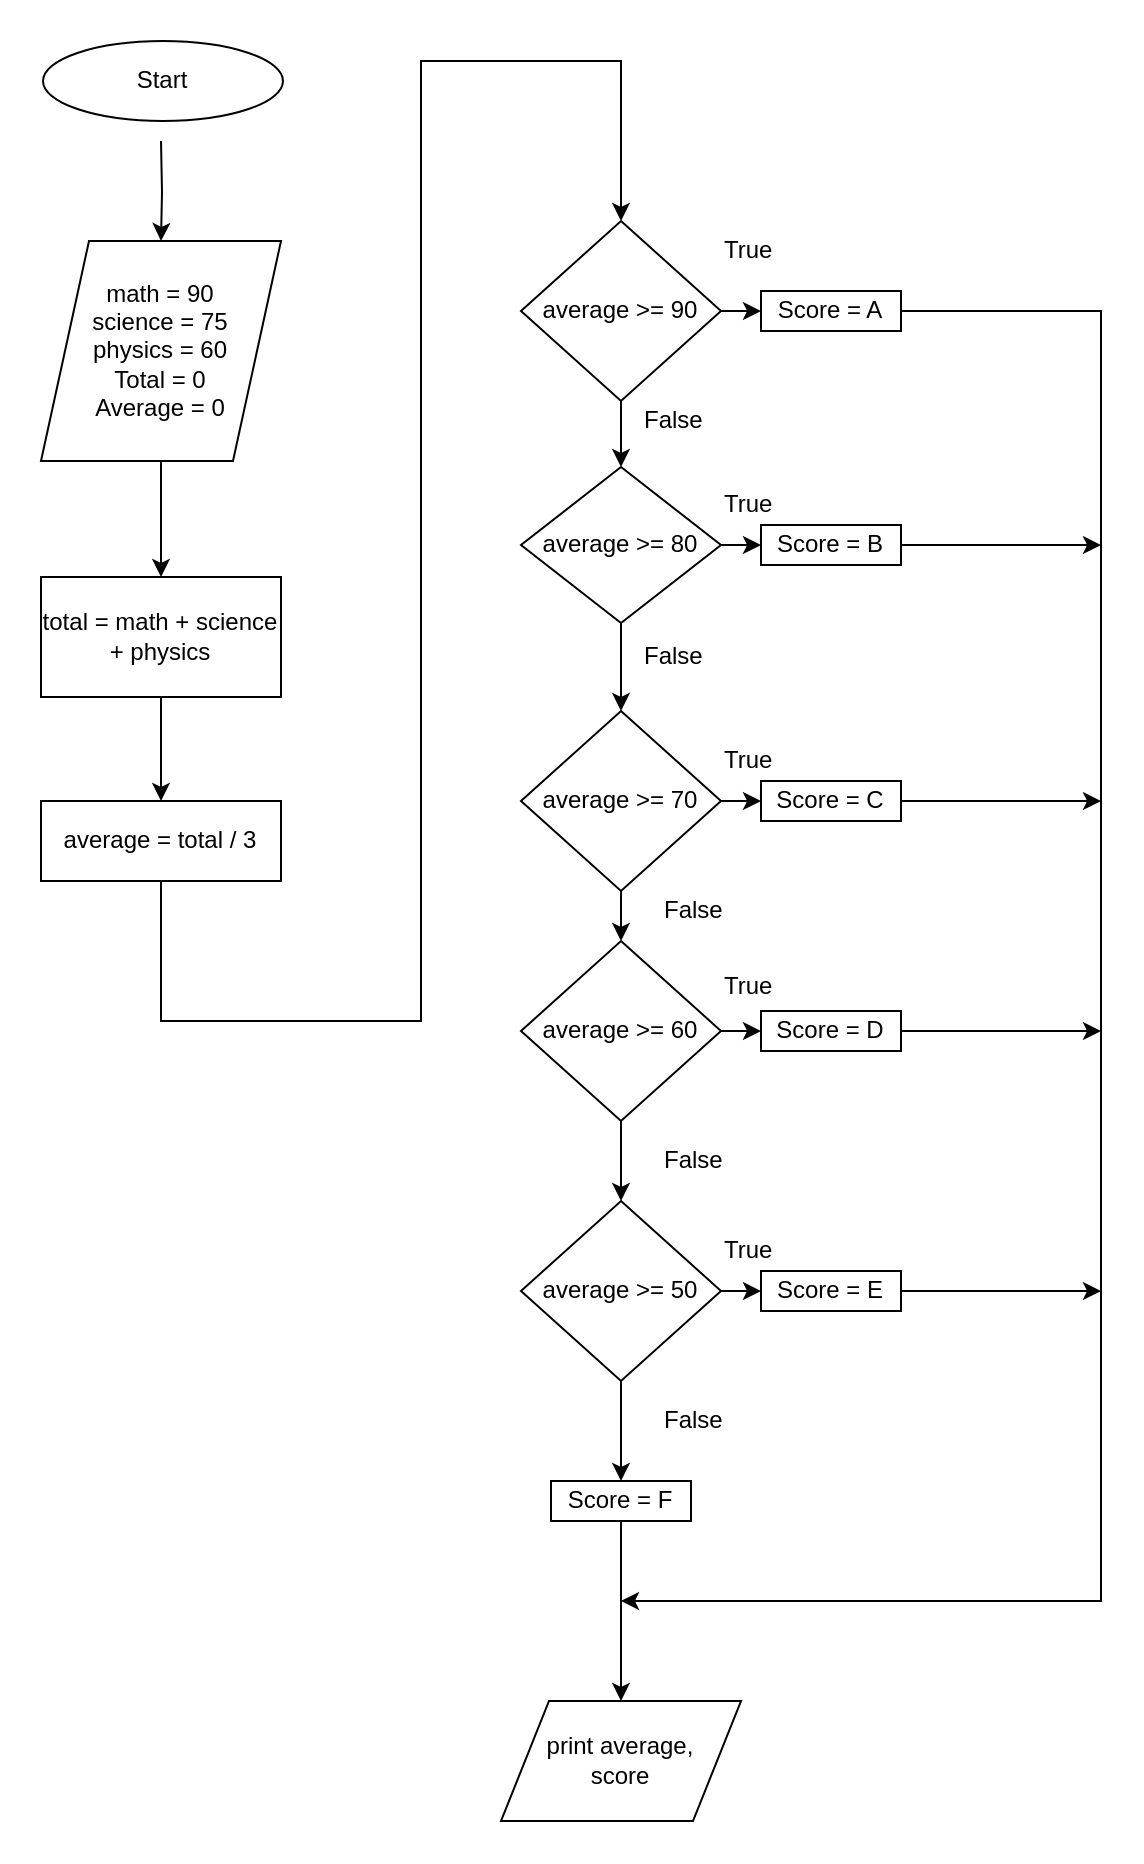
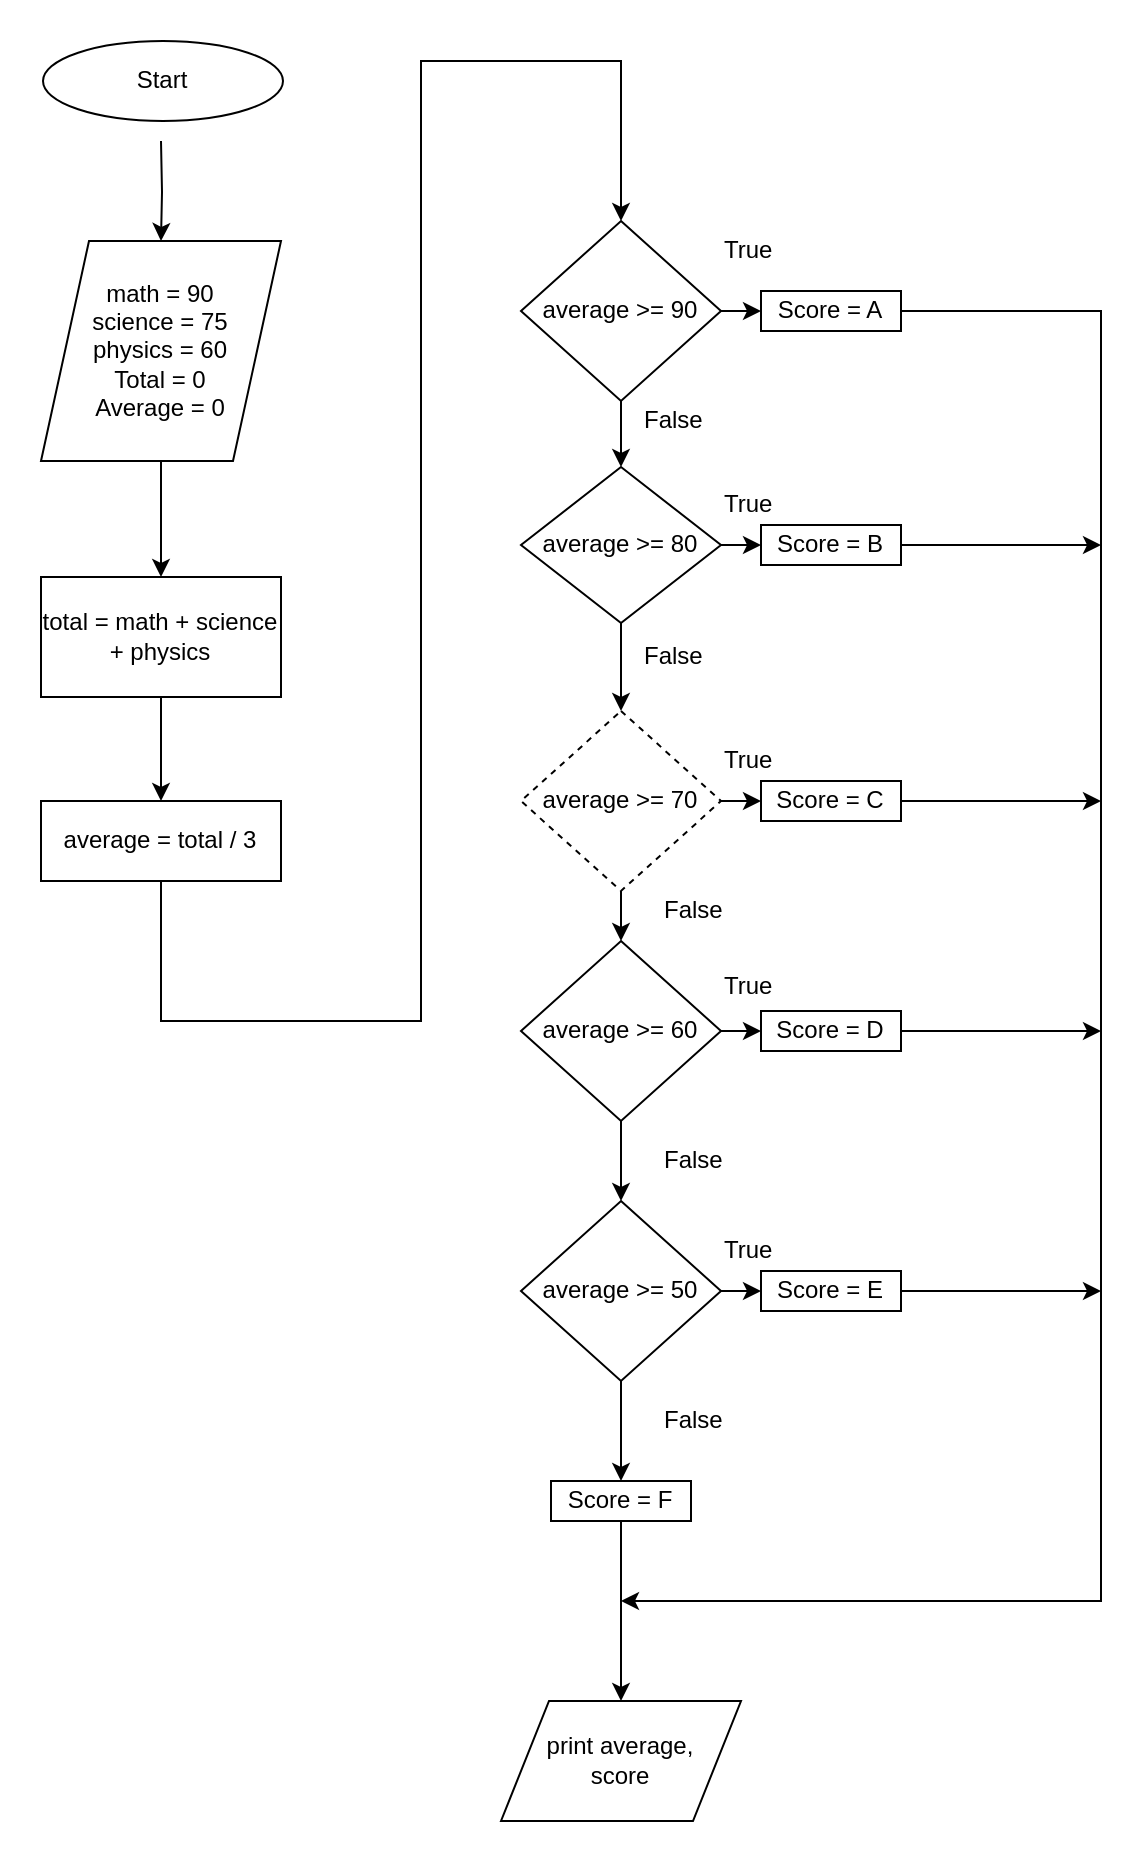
  <mxCell id="0" />
  <mxCell id="1" parent="0" />
  <mxCell id="2" style="edgeStyle=orthogonalEdgeStyle;rounded=0;orthogonalLoop=1;jettySize=auto;html=1;exitX=0.5;exitY=1;exitDx=0;exitDy=0;entryX=0.5;entryY=0;entryDx=0;entryDy=0;" edge="1" parent="1" target="4"><mxGeometry relative="1" as="geometry"><mxPoint x="80" y="70" as="sourcePoint" /></mxGeometry></mxCell>
  <mxCell id="3" style="edgeStyle=orthogonalEdgeStyle;rounded=0;orthogonalLoop=1;jettySize=auto;html=1;exitX=0.5;exitY=1;exitDx=0;exitDy=0;entryX=0.5;entryY=0;entryDx=0;entryDy=0;" edge="1" parent="1" source="4" target="6"><mxGeometry relative="1" as="geometry" /></mxCell>
  <mxCell id="4" value="math = 90&lt;br&gt;science = 75&lt;br&gt;physics = 60&lt;br&gt;Total = 0&lt;br&gt;Average = 0&lt;br&gt;" style="shape=parallelogram;perimeter=parallelogramPerimeter;whiteSpace=wrap;html=1;" vertex="1" parent="1"><mxGeometry x="20" y="120" width="120" height="110" as="geometry" /></mxCell>
  <mxCell id="5" style="edgeStyle=orthogonalEdgeStyle;rounded=0;orthogonalLoop=1;jettySize=auto;html=1;exitX=0.5;exitY=1;exitDx=0;exitDy=0;entryX=0.5;entryY=0;entryDx=0;entryDy=0;" edge="1" parent="1" source="6" target="9"><mxGeometry relative="1" as="geometry" /></mxCell>
  <mxCell id="6" value="total = math + science + physics" style="rounded=0;whiteSpace=wrap;html=1;" vertex="1" parent="1"><mxGeometry x="20" y="288" width="120" height="60" as="geometry" /></mxCell>
  <mxCell id="7" value="print average, &lt;br&gt;score" style="shape=parallelogram;perimeter=parallelogramPerimeter;whiteSpace=wrap;html=1;" vertex="1" parent="1"><mxGeometry x="250" y="850" width="120" height="60" as="geometry" /></mxCell>
  <mxCell id="8" style="edgeStyle=orthogonalEdgeStyle;rounded=0;orthogonalLoop=1;jettySize=auto;html=1;entryX=0.5;entryY=0;entryDx=0;entryDy=0;" edge="1" parent="1" source="9" target="13"><mxGeometry relative="1" as="geometry"><mxPoint x="410" y="110" as="targetPoint" /><Array as="points"><mxPoint x="80" y="510" /><mxPoint x="210" y="510" /><mxPoint x="210" y="30" /><mxPoint x="310" y="30" /></Array></mxGeometry></mxCell>
  <mxCell id="9" value="average = total / 3" style="rounded=0;whiteSpace=wrap;html=1;" vertex="1" parent="1"><mxGeometry x="20" y="400" width="120" height="40" as="geometry" /></mxCell>
  <mxCell id="10" value="Start&lt;br&gt;" style="ellipse;whiteSpace=wrap;html=1;" vertex="1" parent="1"><mxGeometry x="21" width="120" height="40" as="geometry" y="20" /></mxCell>
  <mxCell id="11" style="edgeStyle=orthogonalEdgeStyle;rounded=0;orthogonalLoop=1;jettySize=auto;html=1;exitX=0.5;exitY=1;exitDx=0;exitDy=0;entryX=0.5;entryY=0;entryDx=0;entryDy=0;" edge="1" parent="1" source="13" target="25"><mxGeometry relative="1" as="geometry" /></mxCell>
  <mxCell id="12" style="edgeStyle=orthogonalEdgeStyle;rounded=0;orthogonalLoop=1;jettySize=auto;html=1;exitX=1;exitY=0.5;exitDx=0;exitDy=0;entryX=0;entryY=0.5;entryDx=0;entryDy=0;" edge="1" parent="1" source="13" target="32"><mxGeometry relative="1" as="geometry" /></mxCell>
  <mxCell id="13" value="average &amp;gt;= 90" style="rhombus;whiteSpace=wrap;html=1;" vertex="1" parent="1"><mxGeometry x="260" y="110" width="100" height="90" as="geometry" /></mxCell>
  <mxCell id="14" value="" style="edgeStyle=orthogonalEdgeStyle;rounded=0;orthogonalLoop=1;jettySize=auto;html=1;" edge="1" parent="1" source="16" target="19"><mxGeometry relative="1" as="geometry" /></mxCell>
  <mxCell id="15" style="edgeStyle=orthogonalEdgeStyle;rounded=0;orthogonalLoop=1;jettySize=auto;html=1;exitX=1;exitY=0.5;exitDx=0;exitDy=0;entryX=0;entryY=0.5;entryDx=0;entryDy=0;" edge="1" parent="1" source="16" target="40"><mxGeometry relative="1" as="geometry" /></mxCell>
  <mxCell id="16" value="average &amp;gt;= 60" style="rhombus;whiteSpace=wrap;html=1;" vertex="1" parent="1"><mxGeometry x="260" y="470" width="100" height="90" as="geometry" /></mxCell>
  <mxCell id="17" style="edgeStyle=orthogonalEdgeStyle;rounded=0;orthogonalLoop=1;jettySize=auto;html=1;exitX=0.5;exitY=1;exitDx=0;exitDy=0;" edge="1" parent="1" source="19"><mxGeometry relative="1" as="geometry"><mxPoint x="310" y="740" as="targetPoint" /></mxGeometry></mxCell>
  <mxCell id="18" style="edgeStyle=orthogonalEdgeStyle;rounded=0;orthogonalLoop=1;jettySize=auto;html=1;exitX=1;exitY=0.5;exitDx=0;exitDy=0;entryX=0;entryY=0.5;entryDx=0;entryDy=0;" edge="1" parent="1" source="19" target="38"><mxGeometry relative="1" as="geometry" /></mxCell>
  <mxCell id="19" value="average &amp;gt;= 50" style="rhombus;whiteSpace=wrap;html=1;" vertex="1" parent="1"><mxGeometry x="260" y="600" width="100" height="90" as="geometry" /></mxCell>
  <mxCell id="20" style="edgeStyle=orthogonalEdgeStyle;rounded=0;orthogonalLoop=1;jettySize=auto;html=1;exitX=0.5;exitY=1;exitDx=0;exitDy=0;entryX=0.5;entryY=0;entryDx=0;entryDy=0;" edge="1" parent="1" source="22" target="16"><mxGeometry relative="1" as="geometry" /></mxCell>
  <mxCell id="21" style="edgeStyle=orthogonalEdgeStyle;rounded=0;orthogonalLoop=1;jettySize=auto;html=1;exitX=1;exitY=0.5;exitDx=0;exitDy=0;entryX=0;entryY=0.5;entryDx=0;entryDy=0;" edge="1" parent="1" source="22" target="36"><mxGeometry relative="1" as="geometry" /></mxCell>
- <mxCell id="22" value="average &amp;gt;= 70" style="rhombus;whiteSpace=wrap;html=1;" vertex="1" parent="1"><mxGeometry x="260" y="355" width="100" height="90" as="geometry" /></mxCell>
+ <mxCell id="22" value="average &amp;gt;= 70" style="rhombus;whiteSpace=wrap;html=1;dashed=1;" vertex="1" parent="1"><mxGeometry x="260" y="355" width="100" height="90" as="geometry" /></mxCell>
  <mxCell id="23" style="edgeStyle=orthogonalEdgeStyle;rounded=0;orthogonalLoop=1;jettySize=auto;html=1;exitX=0.5;exitY=1;exitDx=0;exitDy=0;entryX=0.5;entryY=0;entryDx=0;entryDy=0;" edge="1" parent="1" source="25" target="22"><mxGeometry relative="1" as="geometry" /></mxCell>
  <mxCell id="24" style="edgeStyle=orthogonalEdgeStyle;rounded=0;orthogonalLoop=1;jettySize=auto;html=1;exitX=1;exitY=0.5;exitDx=0;exitDy=0;entryX=0;entryY=0.5;entryDx=0;entryDy=0;" edge="1" parent="1" source="25" target="34"><mxGeometry relative="1" as="geometry" /></mxCell>
  <mxCell id="25" value="average &amp;gt;= 80" style="rhombus;whiteSpace=wrap;html=1;" vertex="1" parent="1"><mxGeometry x="260" y="233" width="100" height="78" as="geometry" /></mxCell>
  <mxCell id="26" value="False" style="text;html=1;resizable=0;points=[];autosize=1;align=left;verticalAlign=top;spacingTop=-4;" vertex="1" parent="1"><mxGeometry x="320" y="200" width="40" height="20" as="geometry" /></mxCell>
  <mxCell id="27" value="False" style="text;html=1;resizable=0;points=[];autosize=1;align=left;verticalAlign=top;spacingTop=-4;" vertex="1" parent="1"><mxGeometry x="330" y="570" width="40" height="20" as="geometry" /></mxCell>
  <mxCell id="28" value="False" style="text;html=1;resizable=0;points=[];autosize=1;align=left;verticalAlign=top;spacingTop=-4;" vertex="1" parent="1"><mxGeometry x="330" y="445" width="40" height="20" as="geometry" /></mxCell>
  <mxCell id="29" value="False" style="text;html=1;resizable=0;points=[];autosize=1;align=left;verticalAlign=top;spacingTop=-4;" vertex="1" parent="1"><mxGeometry x="320" y="318" width="40" height="20" as="geometry" /></mxCell>
  <mxCell id="30" value="False" style="text;html=1;resizable=0;points=[];autosize=1;align=left;verticalAlign=top;spacingTop=-4;" vertex="1" parent="1"><mxGeometry x="330" y="700" width="40" height="20" as="geometry" /></mxCell>
  <mxCell id="31" style="edgeStyle=orthogonalEdgeStyle;rounded=0;orthogonalLoop=1;jettySize=auto;html=1;" edge="1" parent="1" source="32"><mxGeometry relative="1" as="geometry"><mxPoint x="310" y="800" as="targetPoint" /><Array as="points"><mxPoint x="550" y="155" /><mxPoint x="550" y="800" /></Array></mxGeometry></mxCell>
  <mxCell id="32" value="Score = A" style="rounded=0;whiteSpace=wrap;html=1;" vertex="1" parent="1"><mxGeometry x="380" y="145" width="70" height="20" as="geometry" /></mxCell>
  <mxCell id="33" style="edgeStyle=orthogonalEdgeStyle;rounded=0;orthogonalLoop=1;jettySize=auto;html=1;" edge="1" parent="1" source="34"><mxGeometry relative="1" as="geometry"><mxPoint x="550" y="272" as="targetPoint" /></mxGeometry></mxCell>
  <mxCell id="34" value="Score = B" style="rounded=0;whiteSpace=wrap;html=1;" vertex="1" parent="1"><mxGeometry x="380" y="262" width="70" height="20" as="geometry" /></mxCell>
  <mxCell id="35" style="edgeStyle=orthogonalEdgeStyle;rounded=0;orthogonalLoop=1;jettySize=auto;html=1;" edge="1" parent="1" source="36"><mxGeometry relative="1" as="geometry"><mxPoint x="550" y="400" as="targetPoint" /></mxGeometry></mxCell>
  <mxCell id="36" value="Score = C" style="rounded=0;whiteSpace=wrap;html=1;" vertex="1" parent="1"><mxGeometry x="380" y="390" width="70" height="20" as="geometry" /></mxCell>
  <mxCell id="37" style="edgeStyle=orthogonalEdgeStyle;rounded=0;orthogonalLoop=1;jettySize=auto;html=1;" edge="1" parent="1" source="38"><mxGeometry relative="1" as="geometry"><mxPoint x="550" y="645" as="targetPoint" /></mxGeometry></mxCell>
  <mxCell id="38" value="Score = E" style="rounded=0;whiteSpace=wrap;html=1;" vertex="1" parent="1"><mxGeometry x="380" y="635" width="70" height="20" as="geometry" /></mxCell>
  <mxCell id="39" style="edgeStyle=orthogonalEdgeStyle;rounded=0;orthogonalLoop=1;jettySize=auto;html=1;" edge="1" parent="1" source="40"><mxGeometry relative="1" as="geometry"><mxPoint x="550" y="515" as="targetPoint" /></mxGeometry></mxCell>
  <mxCell id="40" value="Score = D" style="rounded=0;whiteSpace=wrap;html=1;" vertex="1" parent="1"><mxGeometry x="380" y="505" width="70" height="20" as="geometry" /></mxCell>
  <mxCell id="41" style="edgeStyle=orthogonalEdgeStyle;rounded=0;orthogonalLoop=1;jettySize=auto;html=1;entryX=0.5;entryY=0;entryDx=0;entryDy=0;" edge="1" parent="1" source="42" target="7"><mxGeometry relative="1" as="geometry" /></mxCell>
  <mxCell id="42" value="Score = F" style="rounded=0;whiteSpace=wrap;html=1;" vertex="1" parent="1"><mxGeometry x="275" y="740" width="70" height="20" as="geometry" /></mxCell>
  <mxCell id="43" value="True&lt;br&gt;&lt;br&gt;" style="text;html=1;resizable=0;points=[];autosize=1;align=left;verticalAlign=top;spacingTop=-4;" vertex="1" parent="1"><mxGeometry x="360" y="115" width="40" height="30" as="geometry" /></mxCell>
  <mxCell id="44" value="True&lt;br&gt;&lt;br&gt;" style="text;html=1;resizable=0;points=[];autosize=1;align=left;verticalAlign=top;spacingTop=-4;" vertex="1" parent="1"><mxGeometry x="360" y="370" width="40" height="30" as="geometry" /></mxCell>
  <mxCell id="45" value="True&lt;br&gt;&lt;br&gt;" style="text;html=1;resizable=0;points=[];autosize=1;align=left;verticalAlign=top;spacingTop=-4;" vertex="1" parent="1"><mxGeometry x="360" y="242" width="40" height="30" as="geometry" /></mxCell>
  <mxCell id="46" value="True&lt;br&gt;&lt;br&gt;" style="text;html=1;resizable=0;points=[];autosize=1;align=left;verticalAlign=top;spacingTop=-4;" vertex="1" parent="1"><mxGeometry x="360" y="483" width="40" height="30" as="geometry" /></mxCell>
  <mxCell id="47" value="True&lt;br&gt;&lt;br&gt;" style="text;html=1;resizable=0;points=[];autosize=1;align=left;verticalAlign=top;spacingTop=-4;" vertex="1" parent="1"><mxGeometry x="360" y="615" width="40" height="30" as="geometry" /></mxCell>
